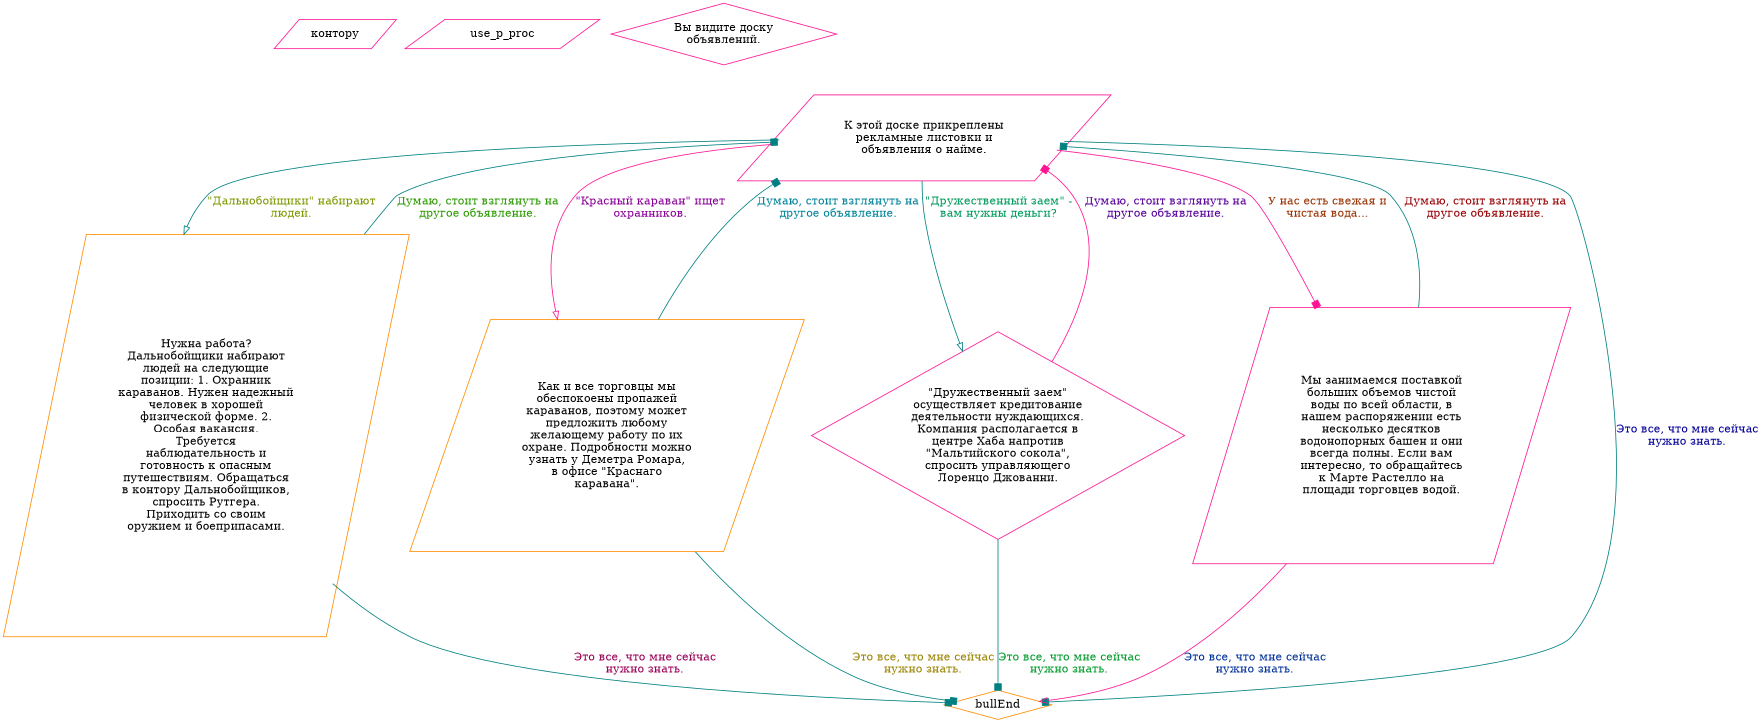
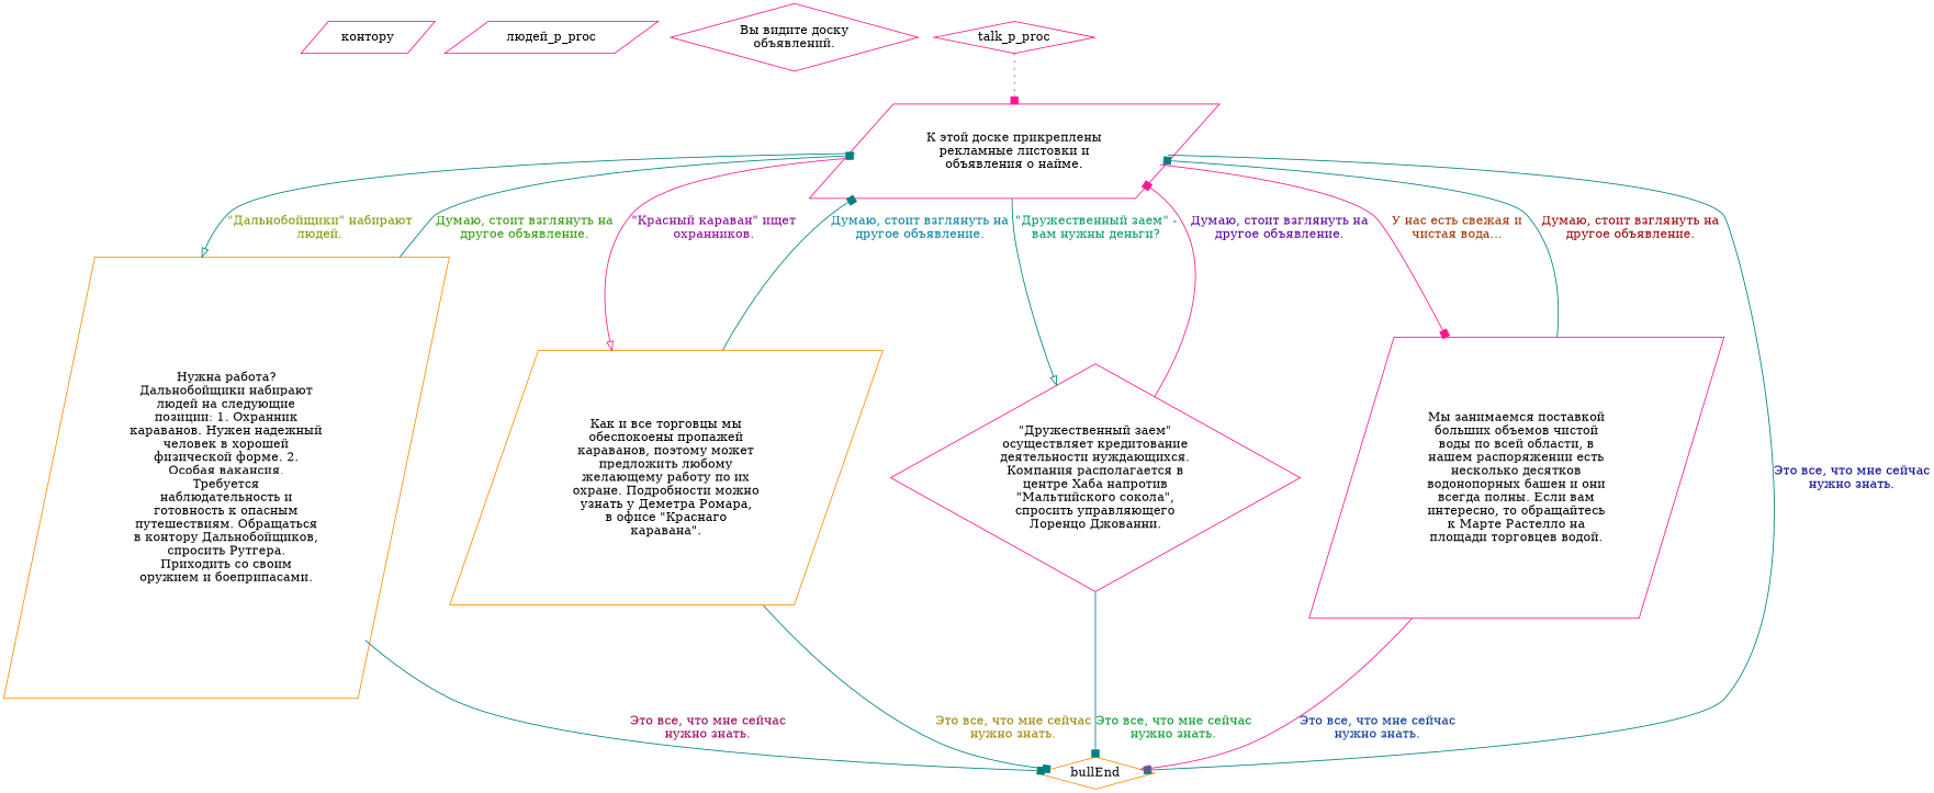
  digraph {
    node [color=deeppink fillcolor="#FFFFFF" shape=parallelogram style=filled]
    edge [arrowhead=box color=teal]
    n1 [label="контору"]
-   use_p_proc
+   use_p_proc [label="людей_p_proc"]
    n3 [label="Вы видите доску\nобъявлений." shape=diamond]
+   talk_p_proc [shape=diamond]
    n5 [label="К этой доске прикреплены\nрекламные листовки и\nобъявления о найме."]
    n6 [color=darkorange label="Нужна работа?\nДальнобойщики набирают\nлюдей на следующие\nпозиции: 1. Охранник\nкараванов. Нужен надежный\nчеловек в хорошей\nфизической форме. 2.\nОсобая вакансия.\nТребуется\nнаблюдательность и\nготовность к опасным\nпутешествиям. Обращаться\nв контору Дальнобойщиков,\nспросить Рутгера.\nПриходить со своим\nоружием и боеприпасами."]
    n7 [color=darkorange label="Как и все торговцы мы\nобеспокоены пропажей\nкараванов, поэтому может\nпредложить любому\nжелающему работу по их\nохране. Подробности можно\nузнать у Деметра Ромара,\nв офисе \"Краснаго\nкаравана\"."]
    n8 [label="\"Дружественный заем\"\nосуществляет кредитование\nдеятельности нуждающихся.\nКомпания располагается в\nцентре Хаба напротив\n\"Мальтийского сокола\",\nспросить управляющего\nЛоренцо Джованни." shape=diamond]
    n9 [label="Мы занимаемся поставкой\nбольших объемов чистой\nводы по всей области, в\nнашем распоряжении есть\nнесколько десятков\nводонопорных башен и они\nвсегда полны. Если вам\nинтересно, то обращайтесь\nк Марте Растелло на\nплощади торговцев водой."]
    bullEnd [color=darkorange shape=diamond]
+   talk_p_proc -> n5 [color=deeppink style=dotted]
    n5 -> n6 [arrowhead=onormal fontcolor="#7C9900" label="\"Дальнобойщики\" набирают\nлюдей."]
    n5 -> n7 [arrowhead=onormal color=deeppink fontcolor="#890099" label="\"Красный караван\" ищет\nохранников."]
    n5 -> n8 [arrowhead=onormal fontcolor="#00995C" label="\"Дружественный заем\" -\nвам нужны деньги?"]
    n5 -> n9 [color=deeppink fontcolor="#993000" label="У нас есть свежая и\nчистая вода..."]
    n5 -> bullEnd [fontcolor="#030099" label="Это все, что мне сейчас\nнужно знать."]
    n6 -> n5 [fontcolor="#2A9900" label="Думаю, стоит взглянуть на\nдругое объявление."]
    n6 -> bullEnd [fontcolor="#990056" label="Это все, что мне сейчас\nнужно знать."]
    n7 -> n5 [fontcolor="#008399" label="Думаю, стоит взглянуть на\nдругое объявление."]
    n7 -> bullEnd [fontcolor="#998300" label="Это все, что мне сейчас\nнужно знать."]
    n8 -> n5 [color=deeppink fontcolor="#560099" label="Думаю, стоит взглянуть на\nдругое объявление."]
    n8 -> bullEnd [fontcolor="#009929" label="Это все, что мне сейчас\nнужно знать."]
    n9 -> n5 [fontcolor="#990003" label="Думаю, стоит взглянуть на\nдругое объявление."]
    n9 -> bullEnd [arrowhead=onormal color=deeppink fontcolor="#003099" label="Это все, что мне сейчас\nнужно знать."]
  }
